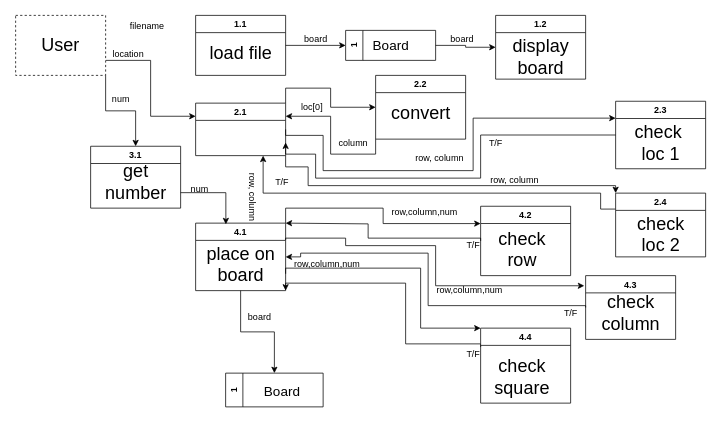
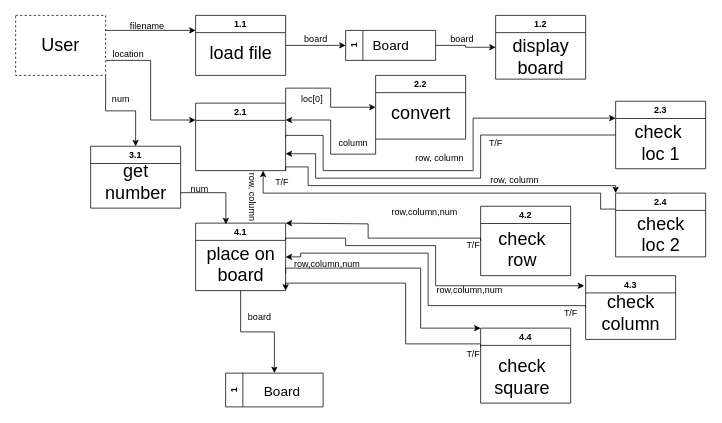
  <mxCell id="0" />
  <mxCell id="1" parent="0" />
+ <mxCell id="2" style="edgeStyle=orthogonalEdgeStyle;rounded=0;orthogonalLoop=1;jettySize=auto;html=1;exitX=1;exitY=0.25;exitDx=0;exitDy=0;entryX=0;entryY=0.25;entryDx=0;entryDy=0;" edge="1" parent="1" source="5" target="7"><mxGeometry relative="1" as="geometry" /></mxCell>
  <mxCell id="3" style="edgeStyle=orthogonalEdgeStyle;rounded=0;orthogonalLoop=1;jettySize=auto;html=1;exitX=1;exitY=0.75;exitDx=0;exitDy=0;entryX=0;entryY=0.25;entryDx=0;entryDy=0;" edge="1" parent="1" source="5" target="17"><mxGeometry relative="1" as="geometry" /></mxCell>
  <mxCell id="4" style="edgeStyle=orthogonalEdgeStyle;rounded=0;orthogonalLoop=1;jettySize=auto;html=1;exitX=1;exitY=1;exitDx=0;exitDy=0;entryX=0.5;entryY=0;entryDx=0;entryDy=0;" edge="1" parent="1" source="5" target="38"><mxGeometry relative="1" as="geometry" /></mxCell>
  <mxCell id="5" value="&lt;font style=&quot;font-size: 24px;&quot;&gt;User&lt;/font&gt;" style="rounded=0;whiteSpace=wrap;html=1;dashed=1;" parent="1" vertex="1"><mxGeometry x="20" y="20" width="120" height="80" as="geometry" /></mxCell>
  <mxCell id="6" style="edgeStyle=orthogonalEdgeStyle;rounded=0;orthogonalLoop=1;jettySize=auto;html=1;exitX=1;exitY=0.5;exitDx=0;exitDy=0;entryX=0;entryY=0.5;entryDx=0;entryDy=0;" edge="1" parent="1" source="7" target="10"><mxGeometry relative="1" as="geometry" /></mxCell>
  <mxCell id="7" value="1.1" style="swimlane;startSize=23;" parent="1" vertex="1"><mxGeometry x="260" y="20" width="120" height="80" as="geometry" /></mxCell>
  <mxCell id="8" value="&lt;font style=&quot;font-size: 24px;&quot;&gt;load file&lt;/font&gt;" style="text;html=1;align=center;verticalAlign=middle;resizable=0;points=[];autosize=1;strokeColor=none;fillColor=none;" vertex="1" parent="7"><mxGeometry x="5" y="30" width="110" height="40" as="geometry" /></mxCell>
  <mxCell id="9" value="" style="group" vertex="1" connectable="0" parent="1"><mxGeometry x="460" y="40" width="120" height="40" as="geometry" /></mxCell>
  <mxCell id="10" value="1" style="swimlane;horizontal=0;whiteSpace=wrap;html=1;" vertex="1" parent="9"><mxGeometry width="120" height="40" as="geometry" /></mxCell>
  <mxCell id="11" value="&lt;font style=&quot;font-size: 18px;&quot;&gt;Board&lt;/font&gt;" style="text;html=1;align=center;verticalAlign=middle;resizable=0;points=[];autosize=1;strokeColor=none;fillColor=none;" vertex="1" parent="9"><mxGeometry x="25" width="70" height="40" as="geometry" /></mxCell>
  <mxCell id="12" value="filename" style="text;html=1;align=center;verticalAlign=middle;resizable=0;points=[];autosize=1;strokeColor=none;fillColor=none;" vertex="1" parent="1"><mxGeometry x="160" y="20" width="70" height="30" as="geometry" /></mxCell>
  <mxCell id="13" value="board" style="text;html=1;align=center;verticalAlign=middle;resizable=0;points=[];autosize=1;strokeColor=none;fillColor=none;" vertex="1" parent="1"><mxGeometry x="395" y="37" width="50" height="30" as="geometry" /></mxCell>
  <mxCell id="14" style="edgeStyle=orthogonalEdgeStyle;rounded=0;orthogonalLoop=1;jettySize=auto;html=1;exitX=1;exitY=0;exitDx=0;exitDy=0;entryX=0;entryY=0.5;entryDx=0;entryDy=0;" edge="1" parent="1" source="17" target="24"><mxGeometry relative="1" as="geometry" /></mxCell>
  <mxCell id="15" style="edgeStyle=orthogonalEdgeStyle;rounded=0;orthogonalLoop=1;jettySize=auto;html=1;exitX=1;exitY=0.5;exitDx=0;exitDy=0;entryX=0;entryY=0.25;entryDx=0;entryDy=0;" edge="1" parent="1" source="17" target="27"><mxGeometry relative="1" as="geometry"><Array as="points"><mxPoint x="430" y="180" /><mxPoint x="430" y="227" /><mxPoint x="630" y="227" /><mxPoint x="630" y="157" /></Array></mxGeometry></mxCell>
  <mxCell id="16" style="edgeStyle=orthogonalEdgeStyle;rounded=0;orthogonalLoop=1;jettySize=auto;html=1;exitX=1;exitY=1;exitDx=0;exitDy=0;entryX=0;entryY=0;entryDx=0;entryDy=0;" edge="1" parent="1" source="17" target="30"><mxGeometry relative="1" as="geometry"><Array as="points"><mxPoint x="410" y="222" /><mxPoint x="410" y="247" /><mxPoint x="820" y="247" /></Array></mxGeometry></mxCell>
- <mxCell id="17" value="2.1" style="swimlane;startSize=23;" vertex="1" parent="1"><mxGeometry x="260" y="137" width="120" height="70" as="geometry" /></mxCell>
+ <mxCell id="17" value="2.1" style="swimlane;startSize=23;" vertex="1" parent="1"><mxGeometry x="260" y="137" width="120" height="90" as="geometry" /></mxCell>
  <mxCell id="18" value="1.2" style="swimlane;startSize=23;" vertex="1" parent="1"><mxGeometry x="660" y="20" width="120" height="85" as="geometry" /></mxCell>
  <mxCell id="19" value="&lt;span style=&quot;font-size: 24px;&quot;&gt;display&lt;br&gt;board&lt;br&gt;&lt;/span&gt;" style="text;html=1;align=center;verticalAlign=middle;resizable=0;points=[];autosize=1;strokeColor=none;fillColor=none;" vertex="1" parent="18"><mxGeometry x="10" y="20" width="100" height="70" as="geometry" /></mxCell>
  <mxCell id="20" style="edgeStyle=orthogonalEdgeStyle;rounded=0;orthogonalLoop=1;jettySize=auto;html=1;exitX=1;exitY=0.5;exitDx=0;exitDy=0;entryX=0;entryY=0.5;entryDx=0;entryDy=0;" edge="1" parent="1" source="10" target="18"><mxGeometry relative="1" as="geometry" /></mxCell>
  <mxCell id="21" value="board" style="text;html=1;align=center;verticalAlign=middle;resizable=0;points=[];autosize=1;strokeColor=none;fillColor=none;" vertex="1" parent="1"><mxGeometry x="590" y="37" width="50" height="30" as="geometry" /></mxCell>
  <mxCell id="22" value="location" style="text;html=1;align=center;verticalAlign=middle;resizable=0;points=[];autosize=1;strokeColor=none;fillColor=none;" vertex="1" parent="1"><mxGeometry x="140" y="57" width="60" height="30" as="geometry" /></mxCell>
  <mxCell id="23" style="edgeStyle=orthogonalEdgeStyle;rounded=0;orthogonalLoop=1;jettySize=auto;html=1;exitX=0;exitY=1;exitDx=0;exitDy=0;entryX=1;entryY=0.25;entryDx=0;entryDy=0;" edge="1" parent="1" source="24" target="17"><mxGeometry relative="1" as="geometry" /></mxCell>
  <mxCell id="24" value="2.2" style="swimlane;startSize=23;" vertex="1" parent="1"><mxGeometry x="500" y="100" width="120" height="85" as="geometry" /></mxCell>
  <mxCell id="25" value="&lt;font style=&quot;font-size: 24px;&quot;&gt;convert&lt;br&gt;&lt;/font&gt;" style="text;html=1;align=center;verticalAlign=middle;resizable=0;points=[];autosize=1;strokeColor=none;fillColor=none;" vertex="1" parent="24"><mxGeometry x="10" y="30" width="100" height="40" as="geometry" /></mxCell>
  <mxCell id="26" style="edgeStyle=orthogonalEdgeStyle;rounded=0;orthogonalLoop=1;jettySize=auto;html=1;exitX=0;exitY=0.5;exitDx=0;exitDy=0;entryX=1;entryY=0.75;entryDx=0;entryDy=0;" edge="1" parent="1" source="27" target="17"><mxGeometry relative="1" as="geometry"><Array as="points"><mxPoint x="640" y="180" /><mxPoint x="640" y="237" /><mxPoint x="420" y="237" /><mxPoint x="420" y="205" /></Array></mxGeometry></mxCell>
  <mxCell id="27" value="2.3" style="swimlane;startSize=23;" vertex="1" parent="1"><mxGeometry x="820" y="134.5" width="120" height="90" as="geometry" /></mxCell>
  <mxCell id="28" value="&lt;font style=&quot;font-size: 24px;&quot;&gt;check&amp;nbsp;&lt;br&gt;loc 1&lt;br&gt;&lt;/font&gt;" style="text;html=1;align=center;verticalAlign=middle;resizable=0;points=[];autosize=1;strokeColor=none;fillColor=none;" vertex="1" parent="27"><mxGeometry x="15" y="20" width="90" height="70" as="geometry" /></mxCell>
  <mxCell id="29" style="edgeStyle=orthogonalEdgeStyle;rounded=0;orthogonalLoop=1;jettySize=auto;html=1;exitX=0;exitY=0.25;exitDx=0;exitDy=0;entryX=0.75;entryY=1;entryDx=0;entryDy=0;" edge="1" parent="1" source="30" target="17"><mxGeometry relative="1" as="geometry"><Array as="points"><mxPoint x="800" y="278" /><mxPoint x="800" y="257" /><mxPoint x="350" y="257" /></Array></mxGeometry></mxCell>
  <mxCell id="30" value="2.4" style="swimlane;startSize=23;" vertex="1" parent="1"><mxGeometry x="820" y="257" width="120" height="85" as="geometry" /></mxCell>
  <mxCell id="31" value="&lt;font style=&quot;font-size: 24px;&quot;&gt;check&lt;br&gt;loc 2&lt;br&gt;&lt;/font&gt;" style="text;html=1;align=center;verticalAlign=middle;resizable=0;points=[];autosize=1;strokeColor=none;fillColor=none;" vertex="1" parent="30"><mxGeometry x="15" y="20" width="90" height="70" as="geometry" /></mxCell>
- <mxCell id="32" value="loc[0]" style="text;html=1;align=center;verticalAlign=middle;resizable=0;points=[];autosize=1;strokeColor=none;fillColor=none;" vertex="1" parent="1"><mxGeometry x="390" y="127" width="50" height="30" as="geometry" /></mxCell>
+ <mxCell id="32" value="loc[0]" style="text;html=1;align=center;verticalAlign=middle;resizable=0;points=[];autosize=1;strokeColor=none;fillColor=none;" vertex="1" parent="1"><mxGeometry x="390" y="117" width="50" height="30" as="geometry" /></mxCell>
  <mxCell id="33" value="column" style="text;html=1;align=center;verticalAlign=middle;resizable=0;points=[];autosize=1;strokeColor=none;fillColor=none;" vertex="1" parent="1"><mxGeometry x="440" y="175" width="60" height="30" as="geometry" /></mxCell>
  <mxCell id="34" value="row, column" style="text;html=1;align=center;verticalAlign=middle;resizable=0;points=[];autosize=1;strokeColor=none;fillColor=none;" vertex="1" parent="1"><mxGeometry x="540" y="194.5" width="90" height="30" as="geometry" /></mxCell>
  <mxCell id="35" value="T/F" style="text;html=1;align=center;verticalAlign=middle;resizable=0;points=[];autosize=1;strokeColor=none;fillColor=none;" vertex="1" parent="1"><mxGeometry x="640" y="175" width="40" height="30" as="geometry" /></mxCell>
  <mxCell id="36" value="row, column" style="text;html=1;align=center;verticalAlign=middle;resizable=0;points=[];autosize=1;strokeColor=none;fillColor=none;" vertex="1" parent="1"><mxGeometry x="640" y="224.5" width="90" height="30" as="geometry" /></mxCell>
  <mxCell id="37" value="T/F" style="text;html=1;align=center;verticalAlign=middle;resizable=0;points=[];autosize=1;strokeColor=none;fillColor=none;" vertex="1" parent="1"><mxGeometry x="355" y="227" width="40" height="30" as="geometry" /></mxCell>
  <mxCell id="38" value="3.1" style="swimlane;startSize=23;" vertex="1" parent="1"><mxGeometry x="120" y="194.5" width="120" height="82.5" as="geometry" /></mxCell>
  <mxCell id="39" value="&lt;font style=&quot;font-size: 24px;&quot;&gt;get &lt;br&gt;number&lt;/font&gt;" style="text;html=1;align=center;verticalAlign=middle;resizable=0;points=[];autosize=1;strokeColor=none;fillColor=none;" vertex="1" parent="38"><mxGeometry x="10" y="12.5" width="100" height="70" as="geometry" /></mxCell>
  <mxCell id="40" value="num" style="text;html=1;align=center;verticalAlign=middle;resizable=0;points=[];autosize=1;strokeColor=none;fillColor=none;" vertex="1" parent="1"><mxGeometry x="135" y="117" width="50" height="30" as="geometry" /></mxCell>
- <mxCell id="41" style="edgeStyle=orthogonalEdgeStyle;rounded=0;orthogonalLoop=1;jettySize=auto;html=1;exitX=1;exitY=0;exitDx=0;exitDy=0;entryX=0;entryY=0.25;entryDx=0;entryDy=0;" edge="1" parent="1" source="44" target="54"><mxGeometry relative="1" as="geometry" /></mxCell>
  <mxCell id="42" style="edgeStyle=orthogonalEdgeStyle;rounded=0;orthogonalLoop=1;jettySize=auto;html=1;exitX=1;exitY=0.75;exitDx=0;exitDy=0;entryX=0;entryY=0;entryDx=0;entryDy=0;" edge="1" parent="1" source="44" target="51"><mxGeometry relative="1" as="geometry"><Array as="points"><mxPoint x="560" y="357" /><mxPoint x="560" y="437" /></Array></mxGeometry></mxCell>
  <mxCell id="43" style="edgeStyle=orthogonalEdgeStyle;rounded=0;orthogonalLoop=1;jettySize=auto;html=1;exitX=0.5;exitY=1;exitDx=0;exitDy=0;entryX=0.5;entryY=0;entryDx=0;entryDy=0;" edge="1" parent="1" source="44" target="63"><mxGeometry relative="1" as="geometry" /></mxCell>
  <mxCell id="44" value="4.1" style="swimlane;startSize=23;" vertex="1" parent="1"><mxGeometry x="260" y="297" width="120" height="90" as="geometry" /></mxCell>
  <mxCell id="45" value="&lt;font style=&quot;font-size: 24px;&quot;&gt;place on&lt;br&gt;board&lt;/font&gt;" style="text;html=1;align=center;verticalAlign=middle;resizable=0;points=[];autosize=1;strokeColor=none;fillColor=none;" vertex="1" parent="44"><mxGeometry x="5" y="20" width="110" height="70" as="geometry" /></mxCell>
  <mxCell id="46" style="edgeStyle=orthogonalEdgeStyle;rounded=0;orthogonalLoop=1;jettySize=auto;html=1;exitX=1;exitY=0.75;exitDx=0;exitDy=0;entryX=0.336;entryY=0.017;entryDx=0;entryDy=0;entryPerimeter=0;" edge="1" parent="1" source="38" target="44"><mxGeometry relative="1" as="geometry" /></mxCell>
  <mxCell id="47" style="edgeStyle=orthogonalEdgeStyle;rounded=0;orthogonalLoop=1;jettySize=auto;html=1;exitX=0;exitY=0.5;exitDx=0;exitDy=0;entryX=1;entryY=0.5;entryDx=0;entryDy=0;" edge="1" parent="1" source="48" target="44"><mxGeometry relative="1" as="geometry"><Array as="points"><mxPoint x="780" y="407" /><mxPoint x="570" y="407" /><mxPoint x="570" y="337" /><mxPoint x="400" y="337" /><mxPoint x="400" y="342" /></Array></mxGeometry></mxCell>
  <mxCell id="48" value="4.3" style="swimlane;startSize=23;" vertex="1" parent="1"><mxGeometry x="780" y="367" width="120" height="85" as="geometry" /></mxCell>
  <mxCell id="49" value="&lt;font style=&quot;font-size: 24px;&quot;&gt;check&lt;br&gt;column&lt;br&gt;&lt;/font&gt;" style="text;html=1;align=center;verticalAlign=middle;resizable=0;points=[];autosize=1;strokeColor=none;fillColor=none;" vertex="1" parent="48"><mxGeometry x="10" y="15" width="100" height="70" as="geometry" /></mxCell>
  <mxCell id="50" style="edgeStyle=orthogonalEdgeStyle;rounded=0;orthogonalLoop=1;jettySize=auto;html=1;exitX=0;exitY=0.25;exitDx=0;exitDy=0;entryX=1;entryY=1;entryDx=0;entryDy=0;" edge="1" parent="1" source="51" target="44"><mxGeometry relative="1" as="geometry"><Array as="points"><mxPoint x="540" y="458" /><mxPoint x="540" y="377" /></Array></mxGeometry></mxCell>
  <mxCell id="51" value="4.4" style="swimlane;startSize=23;" vertex="1" parent="1"><mxGeometry x="640" y="437" width="120" height="100" as="geometry" /></mxCell>
  <mxCell id="52" value="&lt;font style=&quot;font-size: 24px;&quot;&gt;check&lt;br&gt;square&lt;br&gt;&lt;/font&gt;" style="text;html=1;align=center;verticalAlign=middle;resizable=0;points=[];autosize=1;strokeColor=none;fillColor=none;" vertex="1" parent="51"><mxGeometry x="5" y="30" width="100" height="70" as="geometry" /></mxCell>
  <mxCell id="53" style="edgeStyle=orthogonalEdgeStyle;rounded=0;orthogonalLoop=1;jettySize=auto;html=1;exitX=0;exitY=0.5;exitDx=0;exitDy=0;" edge="1" parent="1" source="54"><mxGeometry relative="1" as="geometry"><mxPoint x="380" y="297" as="targetPoint" /><Array as="points"><mxPoint x="490" y="317" /><mxPoint x="490" y="298" /></Array></mxGeometry></mxCell>
  <mxCell id="54" value="4.2" style="swimlane;startSize=23;" vertex="1" parent="1"><mxGeometry x="640" y="274.5" width="120" height="92.5" as="geometry" /></mxCell>
  <mxCell id="55" value="&lt;font style=&quot;font-size: 24px;&quot;&gt;check&lt;br&gt;row&lt;br&gt;&lt;/font&gt;" style="text;html=1;align=center;verticalAlign=middle;resizable=0;points=[];autosize=1;strokeColor=none;fillColor=none;" vertex="1" parent="54"><mxGeometry x="10" y="22.5" width="90" height="70" as="geometry" /></mxCell>
  <mxCell id="56" style="edgeStyle=orthogonalEdgeStyle;rounded=0;orthogonalLoop=1;jettySize=auto;html=1;exitX=1;exitY=0.25;exitDx=0;exitDy=0;entryX=-0.015;entryY=0.159;entryDx=0;entryDy=0;entryPerimeter=0;" edge="1" parent="1" source="44" target="48"><mxGeometry relative="1" as="geometry"><Array as="points"><mxPoint x="460" y="317" /><mxPoint x="460" y="327" /><mxPoint x="580" y="327" /><mxPoint x="580" y="381" /></Array></mxGeometry></mxCell>
  <mxCell id="57" value="T/F" style="text;html=1;align=center;verticalAlign=middle;resizable=0;points=[];autosize=1;strokeColor=none;fillColor=none;" vertex="1" parent="1"><mxGeometry x="610" y="457" width="40" height="30" as="geometry" /></mxCell>
  <mxCell id="58" value="T/F" style="text;html=1;align=center;verticalAlign=middle;resizable=0;points=[];autosize=1;strokeColor=none;fillColor=none;" vertex="1" parent="1"><mxGeometry x="610" y="312" width="40" height="30" as="geometry" /></mxCell>
  <mxCell id="59" value="T/F" style="text;html=1;align=center;verticalAlign=middle;resizable=0;points=[];autosize=1;strokeColor=none;fillColor=none;" vertex="1" parent="1"><mxGeometry x="740" y="402" width="40" height="30" as="geometry" /></mxCell>
  <mxCell id="60" value="row,column,num" style="text;html=1;align=center;verticalAlign=middle;resizable=0;points=[];autosize=1;strokeColor=none;fillColor=none;" vertex="1" parent="1"><mxGeometry x="510" y="267" width="110" height="30" as="geometry" /></mxCell>
  <mxCell id="61" value="row,column,num" style="text;html=1;align=center;verticalAlign=middle;resizable=0;points=[];autosize=1;strokeColor=none;fillColor=none;" vertex="1" parent="1"><mxGeometry x="380" y="337" width="110" height="30" as="geometry" /></mxCell>
  <mxCell id="62" value="row,column,num" style="text;html=1;align=center;verticalAlign=middle;resizable=0;points=[];autosize=1;strokeColor=none;fillColor=none;" vertex="1" parent="1"><mxGeometry x="570" y="372" width="110" height="30" as="geometry" /></mxCell>
  <mxCell id="63" value="1" style="swimlane;horizontal=0;whiteSpace=wrap;html=1;" vertex="1" parent="1"><mxGeometry x="300" y="497" width="130" height="45" as="geometry" /></mxCell>
  <mxCell id="64" value="&lt;font style=&quot;font-size: 18px;&quot;&gt;Board&lt;/font&gt;" style="text;html=1;align=center;verticalAlign=middle;resizable=0;points=[];autosize=1;strokeColor=none;fillColor=none;" vertex="1" parent="63"><mxGeometry x="39.997" y="5" width="70" height="40" as="geometry" /></mxCell>
  <mxCell id="65" value="board" style="text;html=1;align=center;verticalAlign=middle;resizable=0;points=[];autosize=1;strokeColor=none;fillColor=none;" vertex="1" parent="1"><mxGeometry x="320" y="407" width="50" height="30" as="geometry" /></mxCell>
  <mxCell id="66" value="row, column" style="text;html=1;align=center;verticalAlign=middle;resizable=0;points=[];autosize=1;strokeColor=none;fillColor=none;rotation=90;" vertex="1" parent="1"><mxGeometry x="290" y="247" width="90" height="30" as="geometry" /></mxCell>
  <mxCell id="67" value="num" style="text;html=1;align=center;verticalAlign=middle;resizable=0;points=[];autosize=1;strokeColor=none;fillColor=none;" vertex="1" parent="1"><mxGeometry x="240" y="237" width="50" height="30" as="geometry" /></mxCell>
